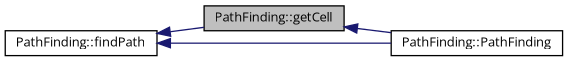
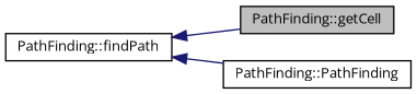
  digraph {
    fontname="Open Sans"
    rankdir=LR
    node [color=black fillcolor=white fontname="Open Sans" fontsize=10 shape=record style=filled]
    edge [color=midnightblue dir=back fontname="Open Sans" fontsize=10 labelfontname=Helvetica labelfontsize=10 style=solid]
    n1 [fillcolor=grey75 fontcolor=black height=0.2 label="PathFinding::getCell" width=0.4]
    n2 [height=0.2 label="PathFinding::PathFinding" width=0.4]
    n3 [height=0.2 label="PathFinding::findPath" width=0.4]
-   n1 -> n2
    n3 -> n1
    n3 -> n2
  }
